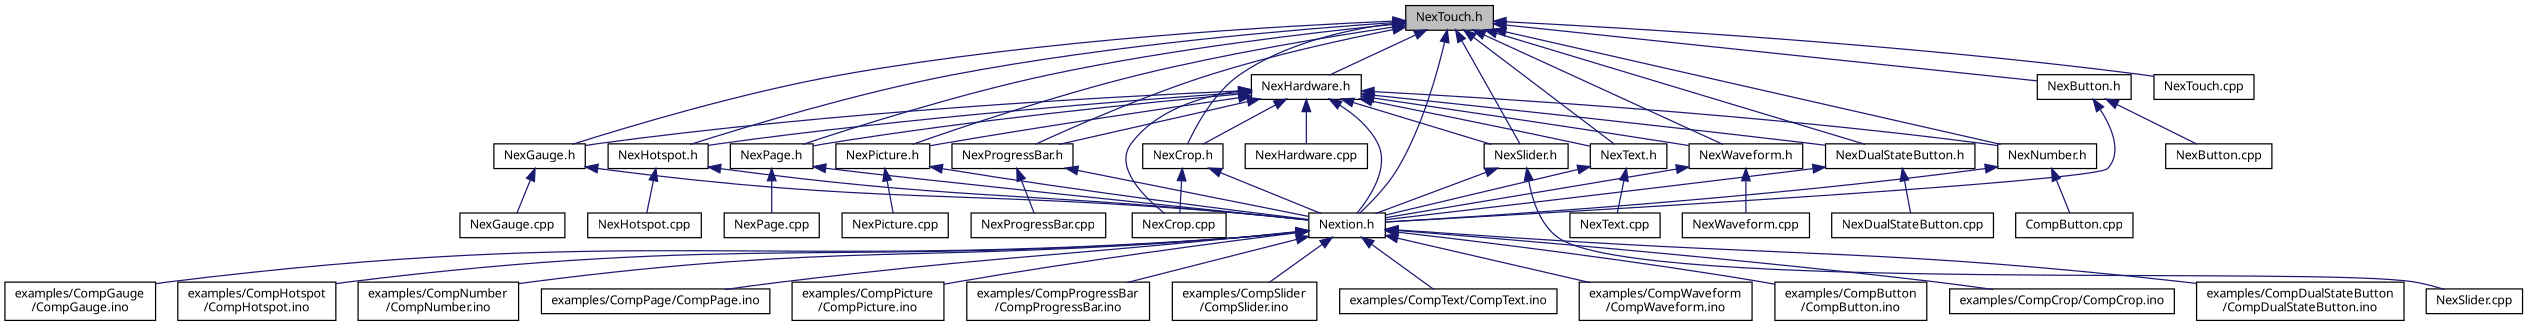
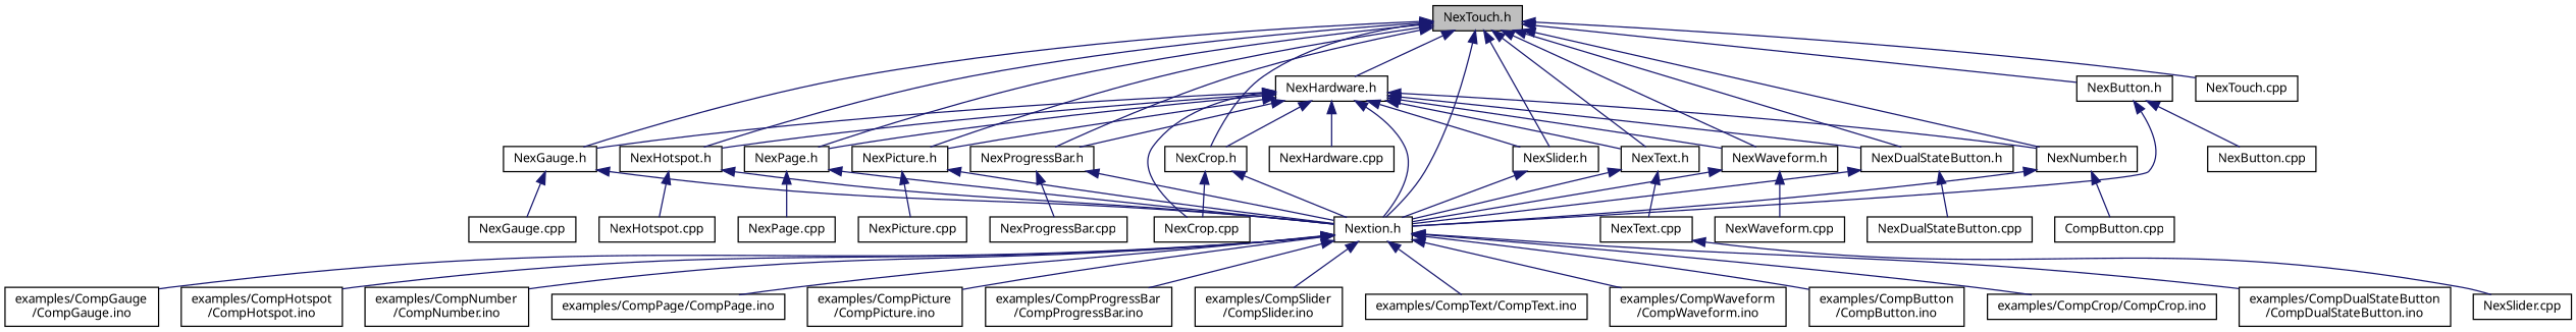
  digraph {
    fontname="Noto Sans"
    node [color=black fillcolor=white fontname="Noto Sans" fontsize=10 shape=record style=filled]
    edge [color=midnightblue dir=back fontname="Noto Sans" fontsize=10 labelfontname=Helvetica labelfontsize=10 style=solid]
    n1 [fillcolor=grey75 fontcolor=black height=0.2 label="NexTouch.h" width=0.4]
    n2 [height=0.2 label="Nextion.h" width=0.4]
    n3 [height=0.2 label="NexHardware.h" width=0.4]
    n4 [height=0.2 label="NexButton.h" width=0.4]
    n5 [height=0.2 label="NexCrop.h" width=0.4]
    n6 [height=0.2 label="NexGauge.h" width=0.4]
    n7 [height=0.2 label="NexHotspot.h" width=0.4]
    n8 [height=0.2 label="NexPage.h" width=0.4]
    n9 [height=0.2 label="NexPicture.h" width=0.4]
    n10 [height=0.2 label="NexProgressBar.h" width=0.4]
    n11 [height=0.2 label="NexSlider.h" width=0.4]
    n12 [height=0.2 label="NexText.h" width=0.4]
    n13 [height=0.2 label="NexWaveform.h" width=0.4]
    n14 [height=0.2 label="NexDualStateButton.h" width=0.4]
    n15 [height=0.2 label="NexNumber.h" width=0.4]
    n16 [height=0.2 label="NexTouch.cpp" width=0.4]
    n17 [height=0.2 label="examples/CompButton\l/CompButton.ino" width=0.4]
    n18 [height=0.2 label="examples/CompCrop/CompCrop.ino" width=0.4]
    n19 [height=0.2 label="examples/CompDualStateButton\l/CompDualStateButton.ino" width=0.4]
    n20 [height=0.2 label="examples/CompGauge\l/CompGauge.ino" width=0.4]
    n21 [height=0.2 label="examples/CompHotspot\l/CompHotspot.ino" width=0.4]
    n22 [height=0.2 label="examples/CompNumber\l/CompNumber.ino" width=0.4]
    n23 [height=0.2 label="examples/CompPage/CompPage.ino" width=0.4]
    n24 [height=0.2 label="examples/CompPicture\l/CompPicture.ino" width=0.4]
    n25 [height=0.2 label="examples/CompProgressBar\l/CompProgressBar.ino" width=0.4]
    n26 [height=0.2 label="examples/CompSlider\l/CompSlider.ino" width=0.4]
    n27 [height=0.2 label="examples/CompText/CompText.ino" width=0.4]
    n28 [height=0.2 label="examples/CompWaveform\l/CompWaveform.ino" width=0.4]
    n29 [height=0.2 label="NexHardware.cpp" width=0.4]
    n30 [height=0.2 label="NexCrop.cpp" width=0.4]
    n31 [height=0.2 label="NexButton.cpp" width=0.4]
    n32 [height=0.2 label="NexGauge.cpp" width=0.4]
    n33 [height=0.2 label="NexHotspot.cpp" width=0.4]
    n34 [height=0.2 label="NexPage.cpp" width=0.4]
    n35 [height=0.2 label="NexPicture.cpp" width=0.4]
    n36 [height=0.2 label="NexProgressBar.cpp" width=0.4]
    n37 [height=0.2 label="NexSlider.cpp" width=0.4]
    n38 [height=0.2 label="NexText.cpp" width=0.4]
    n39 [height=0.2 label="NexWaveform.cpp" width=0.4]
    n40 [height=0.2 label="NexDualStateButton.cpp" width=0.4]
    n41 [height=0.2 label="CompButton.cpp" width=0.4]
    n1 -> n2
    n1 -> n3
    n1 -> n4
    n1 -> n5
    n1 -> n6
    n1 -> n7
    n1 -> n8
    n1 -> n9
    n1 -> n10
    n1 -> n11
    n1 -> n12
    n1 -> n13
    n1 -> n14
    n1 -> n15
    n1 -> n16
    n2 -> n17
    n2 -> n18
    n2 -> n19
    n2 -> n20
    n2 -> n21
    n2 -> n22
    n2 -> n23
    n2 -> n24
    n2 -> n25
    n2 -> n26
    n2 -> n27
    n2 -> n28
    n3 -> n2
    n3 -> n5
    n3 -> n6
    n3 -> n7
    n3 -> n8
    n3 -> n9
    n3 -> n10
    n3 -> n11
    n3 -> n12
    n3 -> n13
    n3 -> n14
    n3 -> n15
    n3 -> n29
    n3 -> n30
    n4 -> n2
    n4 -> n31
    n5 -> n2
    n5 -> n30
    n6 -> n2
    n6 -> n32
    n7 -> n2
    n7 -> n33
    n8 -> n2
    n8 -> n34
    n9 -> n2
    n9 -> n35
    n10 -> n2
    n10 -> n36
    n11 -> n2
-   n11 -> n37
+   n38 -> n37
    n12 -> n2
    n12 -> n38
    n13 -> n2
    n13 -> n39
    n14 -> n2
    n14 -> n40
    n15 -> n2
    n15 -> n41
  }
